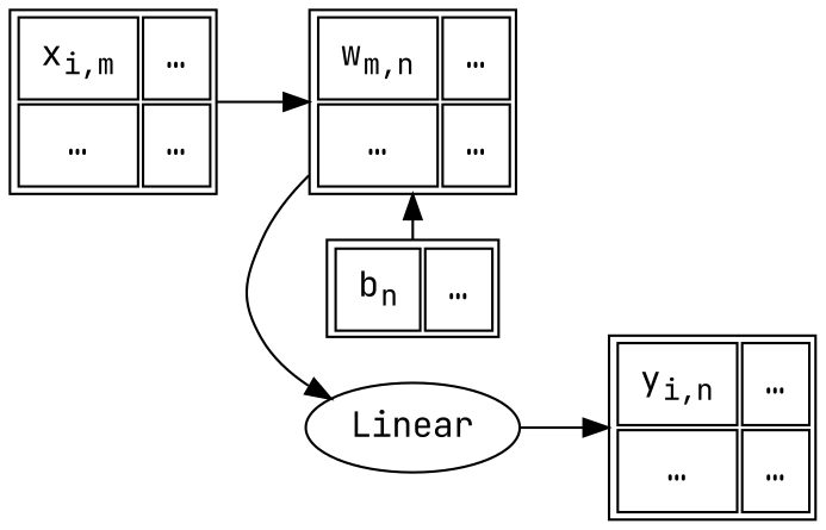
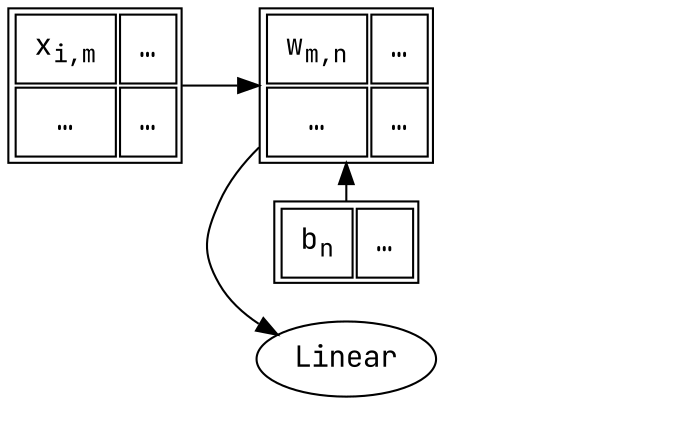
  digraph {
    fontname="JetBrains Mono"
    rankdir=LR
    node [fontname="JetBrains Mono" shape=plain]
    edge [fontname="JetBrains Mono"]
    n1 [label=<         <table cellpadding="8">             <tr>                 <td>w<sub>m,n</sub></td>                 <td>…</td>                 </tr>             <tr>                 <td>…</td>                 <td>…</td>                 </tr>             </table>         >]
    n2 [label=Linear shape=""]
    n3 [label=<         <table cellpadding="8">             <tr>                 <td>b<sub>n</sub></td>                 <td>…</td>                 </tr>             </table>         >]
-   n4 [label=<         <table cellpadding="8">             <tr>                 <td>y<sub>i,n</sub></td>                 <td>…</td>                 </tr>             <tr>                 <td>…</td>                 <td>…</td>                 </tr>             </table>         >]
    n5 [label=<         <table cellpadding="8">             <tr>                 <td>x<sub>i,m</sub></td>                 <td>…</td>                 </tr>             <tr>                 <td>…</td>                 <td>…</td>                 </tr>             </table>         >]
    subgraph sub_1 {
      rank=same
      n1
      n2
      n3
    }
    n1 -> n2
    n1 -> n3 [dir=back]
-   n2 -> n4
    n5 -> n1
  }
